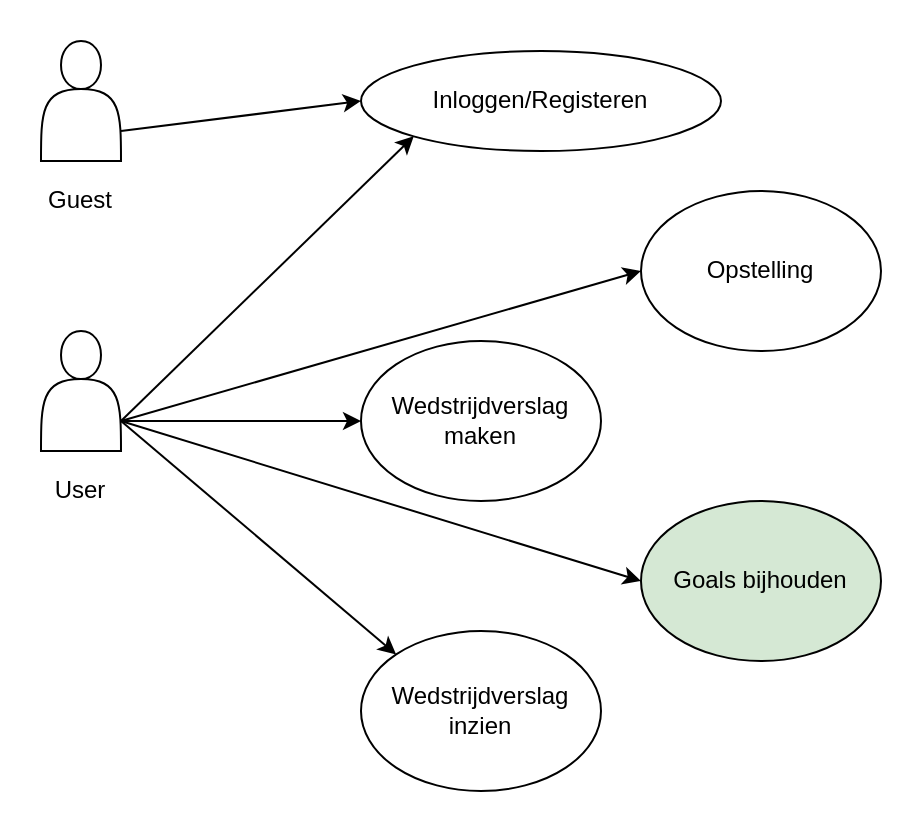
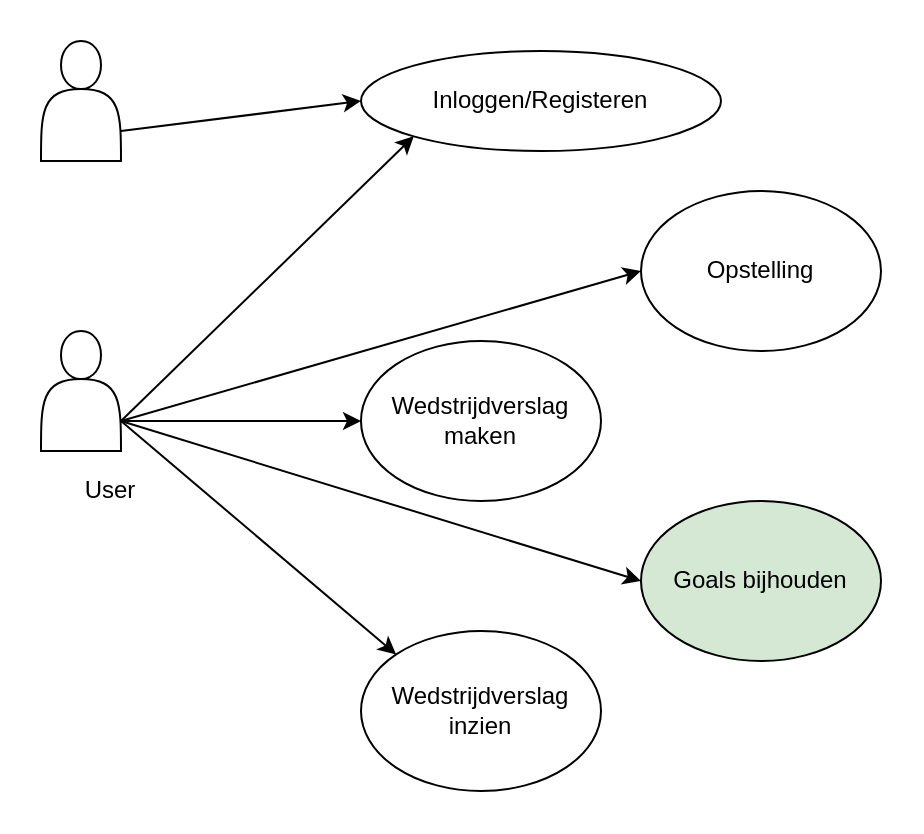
  <mxCell id="0" />
  <mxCell id="1" parent="0" />
  <mxCell id="2" value="" style="shape=actor;whiteSpace=wrap;html=1;" vertex="1" parent="1"><mxGeometry x="20" y="20" width="40" height="60" as="geometry" /></mxCell>
  <mxCell id="3" value="" style="shape=actor;whiteSpace=wrap;html=1;" vertex="1" parent="1"><mxGeometry x="20" y="165" width="40" height="60" as="geometry" /></mxCell>
- <mxCell id="4" value="Guest" style="text;html=1;strokeColor=none;fillColor=none;align=center;verticalAlign=middle;whiteSpace=wrap;rounded=0;" vertex="1" parent="1"><mxGeometry x="20" y="90" width="40" height="20" as="geometry" /></mxCell>
- <mxCell id="5" value="User" style="text;html=1;strokeColor=none;fillColor=none;align=center;verticalAlign=middle;whiteSpace=wrap;rounded=0;" vertex="1" parent="1"><mxGeometry x="20" y="235" width="40" height="20" as="geometry" /></mxCell>
+ <mxCell id="5" value="User" style="text;html=1;strokeColor=none;fillColor=none;align=center;verticalAlign=middle;whiteSpace=wrap;rounded=0;" vertex="1" parent="1"><mxGeometry x="35" y="235" width="40" height="20" as="geometry" /></mxCell>
  <mxCell id="6" value="" style="endArrow=classic;html=1;exitX=1;exitY=0.75;exitDx=0;exitDy=0;entryX=0;entryY=0.5;entryDx=0;entryDy=0;" edge="1" parent="1" source="2" target="7"><mxGeometry width="50" height="50" relative="1" as="geometry"><mxPoint x="220" y="85" as="sourcePoint" /><mxPoint x="160" y="70" as="targetPoint" /></mxGeometry></mxCell>
  <mxCell id="7" value="Inloggen/Registeren" style="ellipse;whiteSpace=wrap;html=1;" vertex="1" parent="1"><mxGeometry x="180" y="25" width="180" height="50" as="geometry" /></mxCell>
  <mxCell id="8" value="Wedstrijdverslag maken" style="ellipse;whiteSpace=wrap;html=1;" vertex="1" parent="1"><mxGeometry x="180" y="170" width="120" height="80" as="geometry" /></mxCell>
  <mxCell id="9" value="Wedstrijdverslag inzien" style="ellipse;whiteSpace=wrap;html=1;" vertex="1" parent="1"><mxGeometry x="180" y="315" width="120" height="80" as="geometry" /></mxCell>
  <mxCell id="10" value="" style="endArrow=classic;html=1;exitX=1;exitY=0.75;exitDx=0;exitDy=0;entryX=0;entryY=1;entryDx=0;entryDy=0;" edge="1" parent="1" source="3" target="7"><mxGeometry width="50" height="50" relative="1" as="geometry"><mxPoint x="50" y="415" as="sourcePoint" /><mxPoint x="100" y="365" as="targetPoint" /></mxGeometry></mxCell>
  <mxCell id="11" value="" style="endArrow=classic;html=1;exitX=1;exitY=0.75;exitDx=0;exitDy=0;entryX=0;entryY=0.5;entryDx=0;entryDy=0;" edge="1" parent="1" source="3" target="8"><mxGeometry width="50" height="50" relative="1" as="geometry"><mxPoint x="120" y="375" as="sourcePoint" /><mxPoint x="170" y="325" as="targetPoint" /></mxGeometry></mxCell>
  <mxCell id="12" value="" style="endArrow=classic;html=1;exitX=1;exitY=0.75;exitDx=0;exitDy=0;entryX=0;entryY=0;entryDx=0;entryDy=0;" edge="1" parent="1" source="3" target="9"><mxGeometry width="50" height="50" relative="1" as="geometry"><mxPoint x="60" y="355" as="sourcePoint" /><mxPoint x="110" y="305" as="targetPoint" /></mxGeometry></mxCell>
  <mxCell id="13" value="Opstelling" style="ellipse;whiteSpace=wrap;html=1;" vertex="1" parent="1"><mxGeometry x="320" y="95" width="120" height="80" as="geometry" /></mxCell>
  <mxCell id="14" value="Goals bijhouden" style="ellipse;whiteSpace=wrap;html=1;fillColor=#d5e8d4;" vertex="1" parent="1"><mxGeometry x="320" y="250" width="120" height="80" as="geometry" /></mxCell>
  <mxCell id="15" value="" style="endArrow=classic;html=1;exitX=1;exitY=0.75;exitDx=0;exitDy=0;entryX=0;entryY=0.5;entryDx=0;entryDy=0;" edge="1" parent="1" source="3" target="13"><mxGeometry width="50" height="50" relative="1" as="geometry"><mxPoint x="-90" y="355" as="sourcePoint" /><mxPoint x="-40" y="305" as="targetPoint" /></mxGeometry></mxCell>
  <mxCell id="16" value="" style="endArrow=classic;html=1;exitX=1;exitY=0.75;exitDx=0;exitDy=0;entryX=0;entryY=0.5;entryDx=0;entryDy=0;" edge="1" parent="1" source="3" target="14"><mxGeometry width="50" height="50" relative="1" as="geometry"><mxPoint x="20" y="415" as="sourcePoint" /><mxPoint x="70" y="365" as="targetPoint" /></mxGeometry></mxCell>
